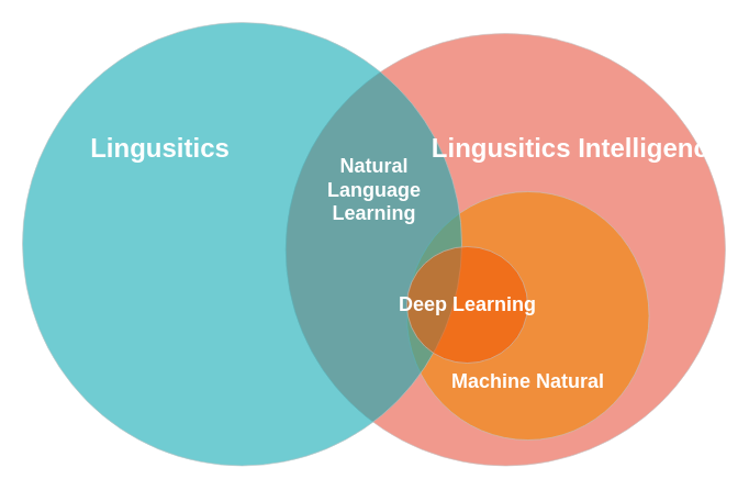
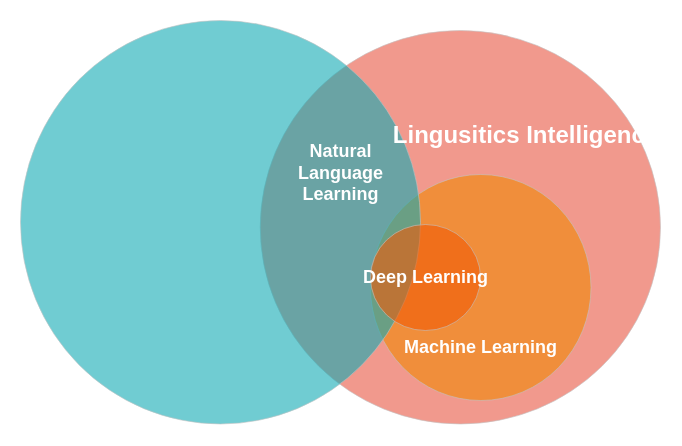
  <mxCell id="0" />
  <mxCell id="1" parent="0" />
  <mxCell id="2" value="" style="ellipse;fillColor=#e85642;opacity=60;strokeColor=#C4C4C4;html=1;fontColor=#FFFFFF;" parent="1" vertex="1"><mxGeometry x="259.75" y="30" width="400.25" height="393.5" as="geometry" /></mxCell>
  <mxCell id="3" value="" style="ellipse;fillColor=#F08705;opacity=60;strokeColor=#C4C4C4;html=1;fontColor=#FFFFFF;" parent="1" vertex="1"><mxGeometry x="370" y="174" width="220.5" height="226" as="geometry" /></mxCell>
  <mxCell id="4" value="" style="ellipse;fillColor=#12AAB5;opacity=60;strokeColor=#C4C4C4;html=1;fontColor=#FFFFFF;" parent="1" vertex="1"><mxGeometry x="20" y="20" width="400" height="403.5" as="geometry" /></mxCell>
- <mxCell id="5" value="&lt;b&gt;Lingusitics&lt;/b&gt;" style="text;fontSize=24;align=center;verticalAlign=middle;html=1;fontColor=#FFFFFF;" parent="1" vertex="1"><mxGeometry x="50" y="100" width="190" height="70" as="geometry" /></mxCell>
  <mxCell id="6" value="&lt;b&gt;Lingusitics Intelligence&lt;/b&gt;" style="text;fontSize=24;align=center;verticalAlign=middle;html=1;fontColor=#FFFFFF;" parent="1" vertex="1"><mxGeometry x="430" y="100" width="190" height="70" as="geometry" /></mxCell>
- <mxCell id="7" value="&lt;b&gt;&lt;font style=&quot;font-size: 18px&quot;&gt;Machine Natural&lt;/font&gt;&lt;/b&gt;" style="text;fontSize=24;align=center;verticalAlign=middle;html=1;fontColor=#FFFFFF;" parent="1" vertex="1"><mxGeometry x="385.25" y="310" width="190" height="70" as="geometry" /></mxCell>
+ <mxCell id="7" value="&lt;b&gt;&lt;font style=&quot;font-size: 18px&quot;&gt;Machine Learning&lt;/font&gt;&lt;/b&gt;" style="text;fontSize=24;align=center;verticalAlign=middle;html=1;fontColor=#FFFFFF;" parent="1" vertex="1"><mxGeometry x="385.25" y="310" width="190" height="70" as="geometry" /></mxCell>
  <mxCell id="8" value="&lt;b&gt;&lt;font style=&quot;font-size: 18px&quot;&gt;Natural&lt;br&gt;Language&lt;br&gt;Learning&lt;/font&gt;&lt;/b&gt;" style="text;align=center;html=1;fontColor=#FFFFFF;fontSize=16;" parent="1" vertex="1"><mxGeometry x="320" y="134" width="40" height="40" as="geometry" /></mxCell>
  <mxCell id="9" value="" style="ellipse;fillColor=#F05B05;opacity=60;strokeColor=#C4C4C4;html=1;fontColor=#FFFFFF;" vertex="1" parent="1"><mxGeometry x="370" y="224" width="110" height="106" as="geometry" /></mxCell>
  <mxCell id="10" value="&lt;b&gt;&lt;font style=&quot;font-size: 18px&quot;&gt;Deep Learning&lt;/font&gt;&lt;/b&gt;" style="text;align=center;html=1;fontColor=#FFFFFF;fontSize=16;" parent="1" vertex="1"><mxGeometry x="405" y="260" width="40" height="40" as="geometry" /></mxCell>
  <mxCell id="11" style="edgeStyle=orthogonalEdgeStyle;rounded=0;orthogonalLoop=1;jettySize=auto;html=1;exitX=0.5;exitY=1;exitDx=0;exitDy=0;fontSize=18;" edge="1" parent="1" source="8" target="8"><mxGeometry relative="1" as="geometry" /></mxCell>
